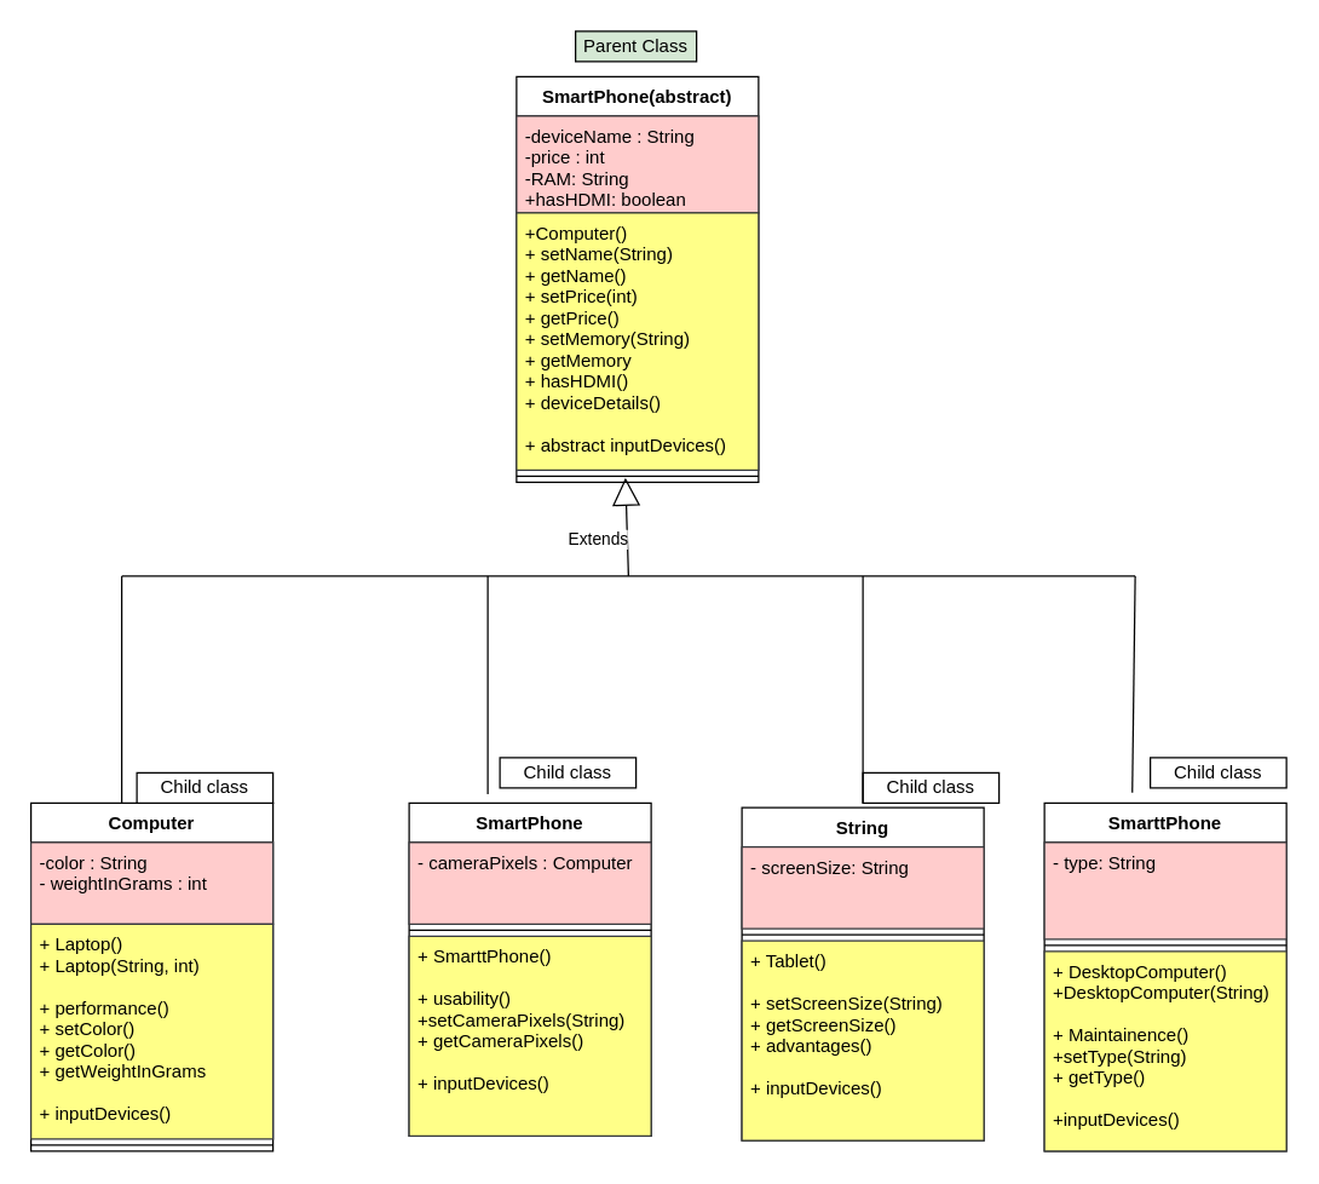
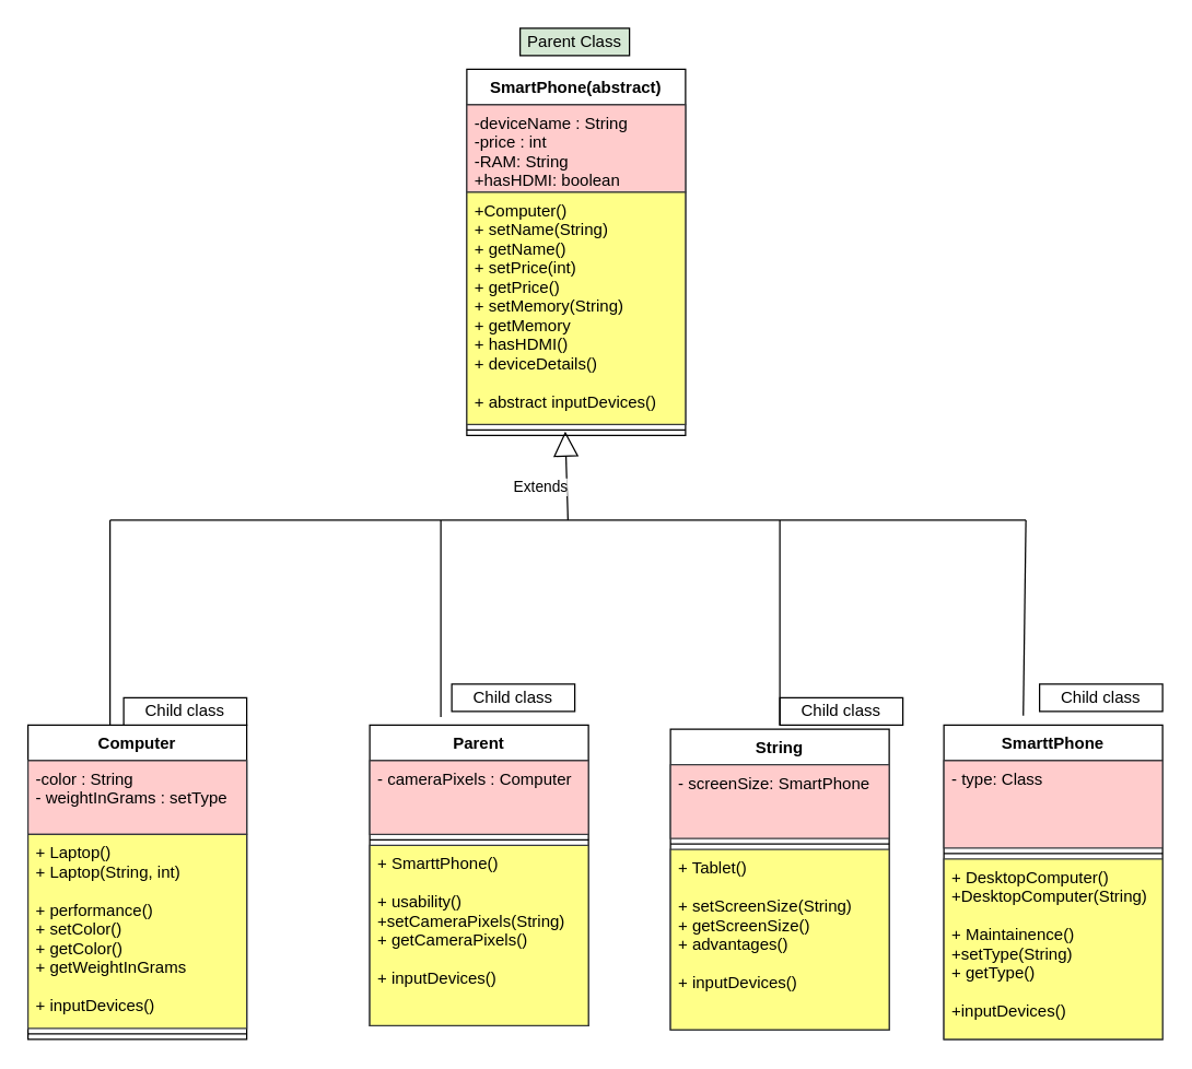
  <mxCell id="0" />
  <mxCell id="1" parent="0" />
  <mxCell id="2" value="SmartPhone(abstract)" style="swimlane;fontStyle=1;align=center;verticalAlign=top;childLayout=stackLayout;horizontal=1;startSize=26;horizontalStack=0;resizeParent=1;resizeParentMax=0;resizeLast=0;collapsible=1;marginBottom=0;" vertex="1" parent="1"><mxGeometry x="341" y="50" width="160" height="268" as="geometry" /></mxCell>
  <mxCell id="3" value="-deviceName : String&#10;-price : int&#10;-RAM: String&#10;+hasHDMI: boolean" style="text;strokeColor=#36393d;fillColor=#ffcccc;align=left;verticalAlign=top;spacingLeft=4;spacingRight=4;overflow=hidden;rotatable=0;points=[[0,0.5],[1,0.5]];portConstraint=eastwest;" vertex="1" parent="2"><mxGeometry y="26" width="160" height="64" as="geometry" /></mxCell>
  <mxCell id="4" value="+Computer()&#10;+ setName(String)&#10;+ getName()&#10;+ setPrice(int)&#10;+ getPrice()&#10;+ setMemory(String)&#10;+ getMemory&#10;+ hasHDMI()&#10;+ deviceDetails()&#10;&#10;+ abstract inputDevices()&#10;" style="text;align=left;verticalAlign=top;spacingLeft=4;spacingRight=4;overflow=hidden;rotatable=0;points=[[0,0.5],[1,0.5]];portConstraint=eastwest;fillColor=#ffff88;strokeColor=#36393d;" vertex="1" parent="2"><mxGeometry y="90" width="160" height="170" as="geometry" /></mxCell>
  <mxCell id="5" value="" style="line;strokeWidth=1;fillColor=none;align=left;verticalAlign=middle;spacingTop=-1;spacingLeft=3;spacingRight=3;rotatable=0;labelPosition=right;points=[];portConstraint=eastwest;strokeColor=inherit;" vertex="1" parent="2"><mxGeometry y="260" width="160" height="8" as="geometry" /></mxCell>
  <mxCell id="6" value="SmarttPhone" style="swimlane;fontStyle=1;align=center;verticalAlign=top;childLayout=stackLayout;horizontal=1;startSize=26;horizontalStack=0;resizeParent=1;resizeParentMax=0;resizeLast=0;collapsible=1;marginBottom=0;" vertex="1" parent="1"><mxGeometry x="690" y="530" width="160" height="230" as="geometry" /></mxCell>
- <mxCell id="7" value="- type: String&#10;" style="text;strokeColor=#36393d;fillColor=#ffcccc;align=left;verticalAlign=top;spacingLeft=4;spacingRight=4;overflow=hidden;rotatable=0;points=[[0,0.5],[1,0.5]];portConstraint=eastwest;" vertex="1" parent="6"><mxGeometry y="26" width="160" height="64" as="geometry" /></mxCell>
+ <mxCell id="7" value="- type: Class&#10;" style="text;strokeColor=#36393d;fillColor=#ffcccc;align=left;verticalAlign=top;spacingLeft=4;spacingRight=4;overflow=hidden;rotatable=0;points=[[0,0.5],[1,0.5]];portConstraint=eastwest;" vertex="1" parent="6"><mxGeometry y="26" width="160" height="64" as="geometry" /></mxCell>
  <mxCell id="8" value="" style="line;strokeWidth=1;fillColor=none;align=left;verticalAlign=middle;spacingTop=-1;spacingLeft=3;spacingRight=3;rotatable=0;labelPosition=right;points=[];portConstraint=eastwest;strokeColor=inherit;" vertex="1" parent="6"><mxGeometry y="90" width="160" height="8" as="geometry" /></mxCell>
  <mxCell id="9" value="+ DesktopComputer()&#10;+DesktopComputer(String)&#10;&#10;+ Maintainence()&#10;+setType(String)&#10;+ getType()&#10;&#10;+inputDevices()&#10;" style="text;strokeColor=#36393d;fillColor=#ffff88;align=left;verticalAlign=top;spacingLeft=4;spacingRight=4;overflow=hidden;rotatable=0;points=[[0,0.5],[1,0.5]];portConstraint=eastwest;" vertex="1" parent="6"><mxGeometry y="98" width="160" height="132" as="geometry" /></mxCell>
  <mxCell id="10" value="Computer" style="swimlane;fontStyle=1;align=center;verticalAlign=top;childLayout=stackLayout;horizontal=1;startSize=26;horizontalStack=0;resizeParent=1;resizeParentMax=0;resizeLast=0;collapsible=1;marginBottom=0;" vertex="1" parent="1"><mxGeometry x="20" y="530" width="160" height="230" as="geometry" /></mxCell>
- <mxCell id="11" value="-color : String&#10;- weightInGrams : int" style="text;strokeColor=#36393d;fillColor=#ffcccc;align=left;verticalAlign=top;spacingLeft=4;spacingRight=4;overflow=hidden;rotatable=0;points=[[0,0.5],[1,0.5]];portConstraint=eastwest;" vertex="1" parent="10"><mxGeometry y="26" width="160" height="54" as="geometry" /></mxCell>
+ <mxCell id="11" value="-color : String&#10;- weightInGrams : setType" style="text;strokeColor=#36393d;fillColor=#ffcccc;align=left;verticalAlign=top;spacingLeft=4;spacingRight=4;overflow=hidden;rotatable=0;points=[[0,0.5],[1,0.5]];portConstraint=eastwest;" vertex="1" parent="10"><mxGeometry y="26" width="160" height="54" as="geometry" /></mxCell>
  <mxCell id="12" value="+ Laptop()&#10;+ Laptop(String, int)&#10;&#10;+ performance()&#10;+ setColor()&#10;+ getColor()&#10;+ getWeightInGrams&#10;&#10;+ inputDevices()" style="text;strokeColor=#36393d;fillColor=#ffff88;align=left;verticalAlign=top;spacingLeft=4;spacingRight=4;overflow=hidden;rotatable=0;points=[[0,0.5],[1,0.5]];portConstraint=eastwest;" vertex="1" parent="10"><mxGeometry y="80" width="160" height="142" as="geometry" /></mxCell>
  <mxCell id="13" value="" style="line;strokeWidth=1;fillColor=none;align=left;verticalAlign=middle;spacingTop=-1;spacingLeft=3;spacingRight=3;rotatable=0;labelPosition=right;points=[];portConstraint=eastwest;strokeColor=inherit;" vertex="1" parent="10"><mxGeometry y="222" width="160" height="8" as="geometry" /></mxCell>
- <mxCell id="14" value="SmartPhone" style="swimlane;fontStyle=1;align=center;verticalAlign=top;childLayout=stackLayout;horizontal=1;startSize=26;horizontalStack=0;resizeParent=1;resizeParentMax=0;resizeLast=0;collapsible=1;marginBottom=0;" vertex="1" parent="1"><mxGeometry x="270" y="530" width="160" height="220" as="geometry" /></mxCell>
+ <mxCell id="14" value="Parent" style="swimlane;fontStyle=1;align=center;verticalAlign=top;childLayout=stackLayout;horizontal=1;startSize=26;horizontalStack=0;resizeParent=1;resizeParentMax=0;resizeLast=0;collapsible=1;marginBottom=0;" vertex="1" parent="1"><mxGeometry x="270" y="530" width="160" height="220" as="geometry" /></mxCell>
  <mxCell id="15" value="- cameraPixels : Computer" style="text;strokeColor=#36393d;fillColor=#ffcccc;align=left;verticalAlign=top;spacingLeft=4;spacingRight=4;overflow=hidden;rotatable=0;points=[[0,0.5],[1,0.5]];portConstraint=eastwest;" vertex="1" parent="14"><mxGeometry y="26" width="160" height="54" as="geometry" /></mxCell>
  <mxCell id="16" value="" style="line;strokeWidth=1;fillColor=none;align=left;verticalAlign=middle;spacingTop=-1;spacingLeft=3;spacingRight=3;rotatable=0;labelPosition=right;points=[];portConstraint=eastwest;strokeColor=inherit;" vertex="1" parent="14"><mxGeometry y="80" width="160" height="8" as="geometry" /></mxCell>
  <mxCell id="17" value="+ SmarttPhone()&#10;&#10;+ usability()&#10;+setCameraPixels(String)&#10;+ getCameraPixels()&#10;&#10;+ inputDevices()" style="text;strokeColor=#36393d;fillColor=#ffff88;align=left;verticalAlign=top;spacingLeft=4;spacingRight=4;overflow=hidden;rotatable=0;points=[[0,0.5],[1,0.5]];portConstraint=eastwest;" vertex="1" parent="14"><mxGeometry y="88" width="160" height="132" as="geometry" /></mxCell>
  <mxCell id="18" value="String" style="swimlane;fontStyle=1;align=center;verticalAlign=top;childLayout=stackLayout;horizontal=1;startSize=26;horizontalStack=0;resizeParent=1;resizeParentMax=0;resizeLast=0;collapsible=1;marginBottom=0;" vertex="1" parent="1"><mxGeometry x="490" y="533" width="160" height="220" as="geometry" /></mxCell>
- <mxCell id="19" value="- screenSize: String" style="text;strokeColor=#36393d;fillColor=#ffcccc;align=left;verticalAlign=top;spacingLeft=4;spacingRight=4;overflow=hidden;rotatable=0;points=[[0,0.5],[1,0.5]];portConstraint=eastwest;" vertex="1" parent="18"><mxGeometry y="26" width="160" height="54" as="geometry" /></mxCell>
+ <mxCell id="19" value="- screenSize: SmartPhone" style="text;strokeColor=#36393d;fillColor=#ffcccc;align=left;verticalAlign=top;spacingLeft=4;spacingRight=4;overflow=hidden;rotatable=0;points=[[0,0.5],[1,0.5]];portConstraint=eastwest;" vertex="1" parent="18"><mxGeometry y="26" width="160" height="54" as="geometry" /></mxCell>
  <mxCell id="20" value="" style="line;strokeWidth=1;fillColor=none;align=left;verticalAlign=middle;spacingTop=-1;spacingLeft=3;spacingRight=3;rotatable=0;labelPosition=right;points=[];portConstraint=eastwest;strokeColor=inherit;" vertex="1" parent="18"><mxGeometry y="80" width="160" height="8" as="geometry" /></mxCell>
  <mxCell id="21" value="+ Tablet()&#10;&#10;+ setScreenSize(String)&#10;+ getScreenSize()&#10;+ advantages()&#10;&#10;+ inputDevices()" style="text;strokeColor=#36393d;fillColor=#ffff88;align=left;verticalAlign=top;spacingLeft=4;spacingRight=4;overflow=hidden;rotatable=0;points=[[0,0.5],[1,0.5]];portConstraint=eastwest;" vertex="1" parent="18"><mxGeometry y="88" width="160" height="132" as="geometry" /></mxCell>
  <mxCell id="22" value="Child class" style="rounded=0;whiteSpace=wrap;html=1;" vertex="1" parent="1"><mxGeometry x="90" y="510" width="90" height="20" as="geometry" /></mxCell>
  <mxCell id="23" value="Child class" style="rounded=0;whiteSpace=wrap;html=1;" vertex="1" parent="1"><mxGeometry x="330" y="500" width="90" height="20" as="geometry" /></mxCell>
  <mxCell id="24" value="Child class" style="rounded=0;whiteSpace=wrap;html=1;" vertex="1" parent="1"><mxGeometry x="570" y="510" width="90" height="20" as="geometry" /></mxCell>
  <mxCell id="25" value="Child class" style="rounded=0;whiteSpace=wrap;html=1;" vertex="1" parent="1"><mxGeometry x="760" y="500" width="90" height="20" as="geometry" /></mxCell>
  <mxCell id="26" value="Parent Class" style="rounded=0;whiteSpace=wrap;html=1;fillColor=#d5e8d4;" vertex="1" parent="1"><mxGeometry x="380" width="80" height="20" as="geometry" y="20" /></mxCell>
  <mxCell id="27" value="" style="endArrow=none;html=1;rounded=0;" edge="1" parent="1"><mxGeometry width="50" height="50" relative="1" as="geometry"><mxPoint x="80" y="380" as="sourcePoint" /><mxPoint x="750" y="380" as="targetPoint" /><Array as="points"><mxPoint x="410" y="380" /></Array></mxGeometry></mxCell>
  <mxCell id="28" value="" style="endArrow=none;html=1;rounded=0;exitX=0.375;exitY=0;exitDx=0;exitDy=0;exitPerimeter=0;" edge="1" parent="1" source="10"><mxGeometry width="50" height="50" relative="1" as="geometry"><mxPoint x="80" y="320" as="sourcePoint" /><mxPoint x="80" y="380" as="targetPoint" /></mxGeometry></mxCell>
  <mxCell id="29" value="" style="endArrow=none;html=1;rounded=0;" edge="1" parent="1"><mxGeometry width="50" height="50" relative="1" as="geometry"><mxPoint x="570" y="530" as="sourcePoint" /><mxPoint x="570" y="380" as="targetPoint" /></mxGeometry></mxCell>
  <mxCell id="30" value="" style="endArrow=none;html=1;rounded=0;exitX=0.325;exitY=-0.027;exitDx=0;exitDy=0;exitPerimeter=0;" edge="1" parent="1" source="14"><mxGeometry width="50" height="50" relative="1" as="geometry"><mxPoint x="320" y="330" as="sourcePoint" /><mxPoint x="322" y="380" as="targetPoint" /></mxGeometry></mxCell>
  <mxCell id="31" value="" style="endArrow=none;html=1;rounded=0;exitX=0.363;exitY=-0.03;exitDx=0;exitDy=0;exitPerimeter=0;" edge="1" parent="1" source="6"><mxGeometry width="50" height="50" relative="1" as="geometry"><mxPoint x="750" y="330" as="sourcePoint" /><mxPoint x="750" y="380" as="targetPoint" /></mxGeometry></mxCell>
  <mxCell id="32" value="Extends" style="endArrow=block;endSize=16;endFill=0;html=1;rounded=0;entryX=0.45;entryY=0.625;entryDx=0;entryDy=0;entryPerimeter=0;" edge="1" parent="1" target="5"><mxGeometry x="-0.235" y="19" width="160" relative="1" as="geometry"><mxPoint x="415" y="380" as="sourcePoint" /><mxPoint x="415" y="330" as="targetPoint" /><mxPoint as="offset" /></mxGeometry></mxCell>
